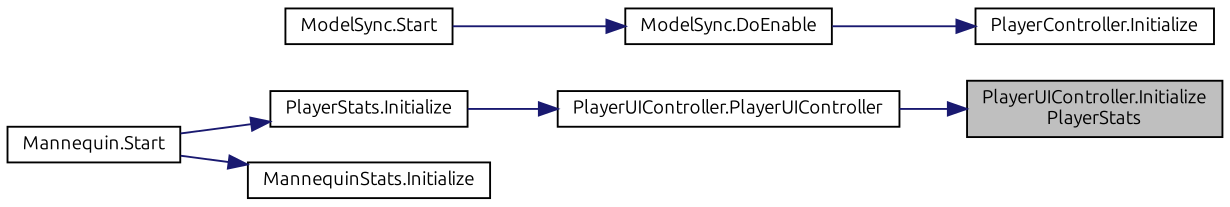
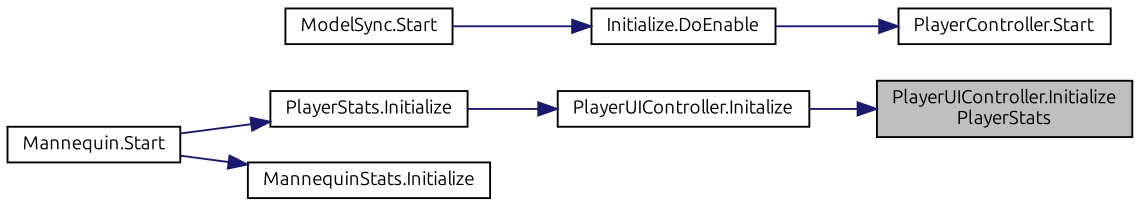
  digraph {
    fontname=Ubuntu
    rankdir=RL
    node [color=black fillcolor=white fontname=Ubuntu fontsize=10 shape=record style=filled]
    edge [color=midnightblue dir=back fontname=Ubuntu fontsize=10 labelfontname=Helvetica labelfontsize=10 style=solid]
    n1 [fillcolor=grey75 fontcolor=black height=0.2 label="PlayerUIController.Initialize\lPlayerStats" width=0.4]
-   n2 [height=0.2 label="PlayerUIController.PlayerUIController" width=0.4]
+   n2 [height=0.2 label="PlayerUIController.Initalize" width=0.4]
    n3 [height=0.2 label="PlayerStats.Initialize" width=0.4]
    n4 [height=0.2 label="Mannequin.Start" width=0.4]
    n5 [height=0.2 label="MannequinStats.Initialize" width=0.4]
-   n6 [height=0.2 label="PlayerController.Initialize" width=0.4]
-   n7 [height=0.2 label="ModelSync.DoEnable" width=0.4]
+   n6 [height=0.2 label="PlayerController.Start" width=0.4]
+   n7 [height=0.2 label="Initialize.DoEnable" width=0.4]
    n8 [height=0.2 label="ModelSync.Start" width=0.4]
    n1 -> n2
    n2 -> n3
    n3 -> n4
    n5 -> n4
    n6 -> n7
    n7 -> n8
  }
